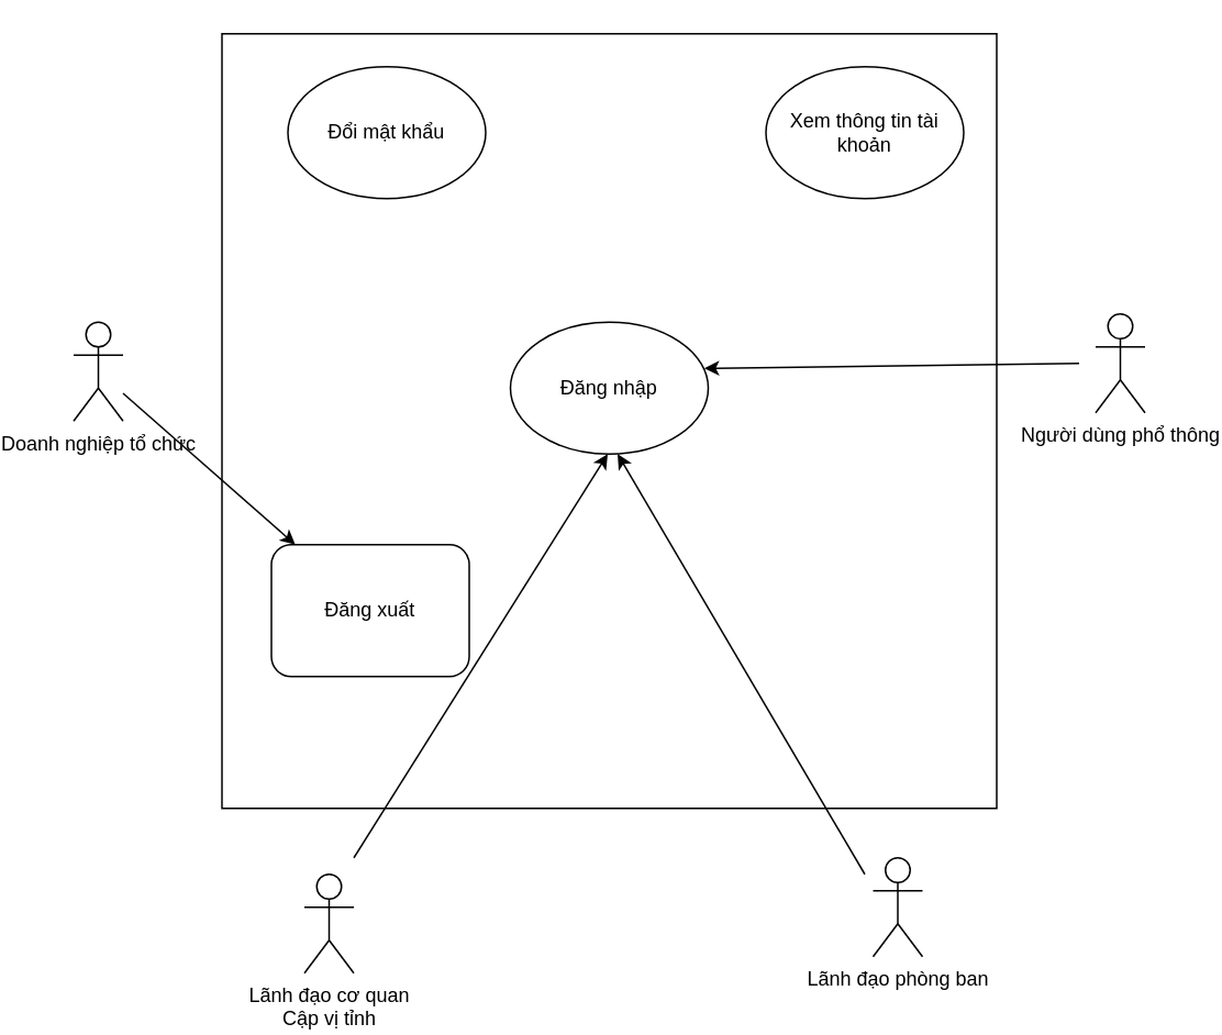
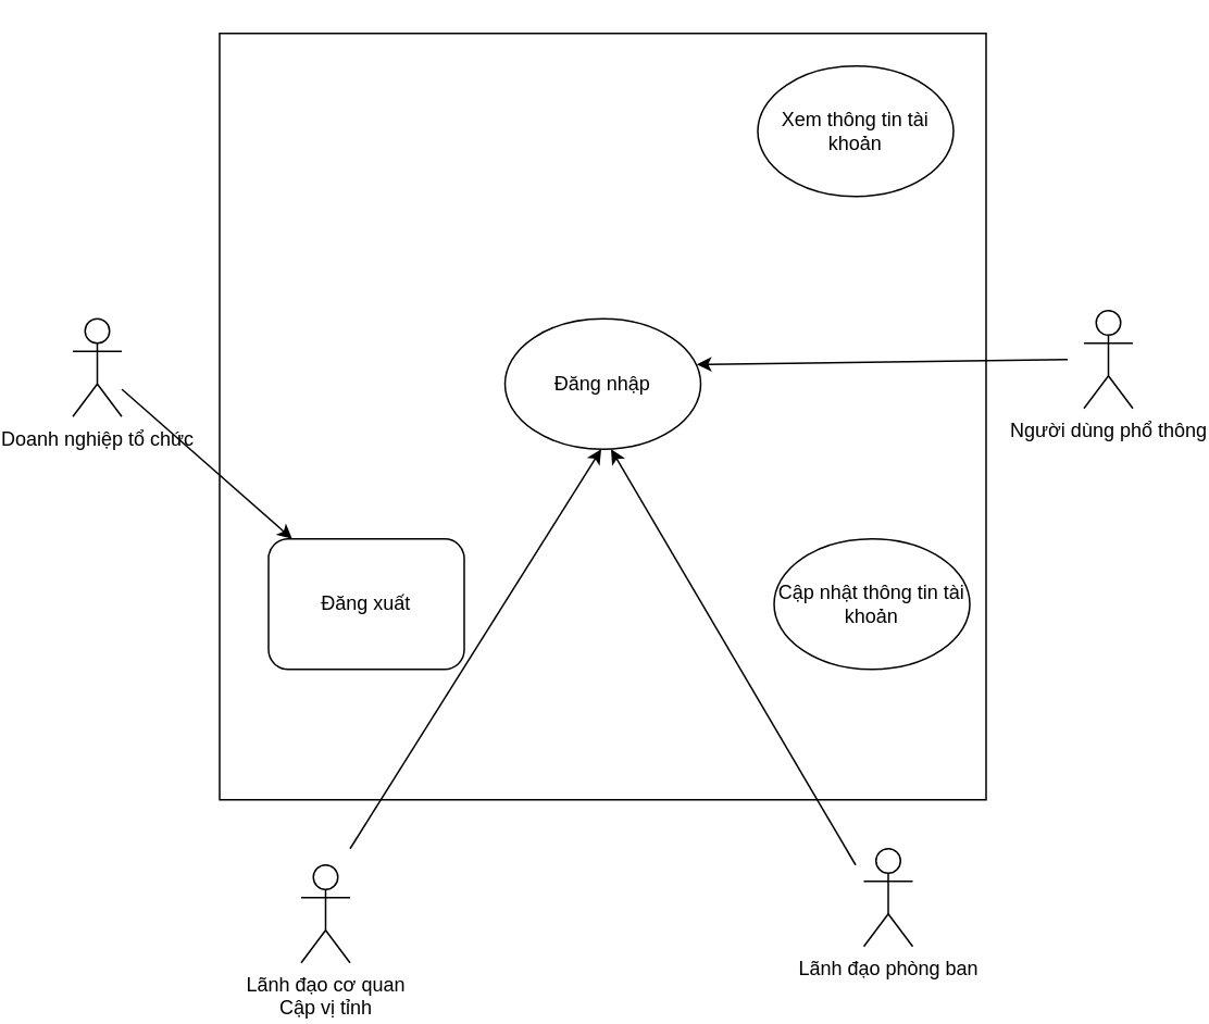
  <mxCell id="0" />
  <mxCell id="1" parent="0" />
  <mxCell id="2" value="" style="whiteSpace=wrap;html=1;aspect=fixed;fontFamily=Helvetica;align=center;" vertex="1" parent="1"><mxGeometry x="110" y="20" width="470" height="470" as="geometry" /></mxCell>
  <mxCell id="3" value="Đăng nhập" style="ellipse;whiteSpace=wrap;html=1;" vertex="1" parent="1"><mxGeometry x="285" y="195" width="120" height="80" as="geometry" /></mxCell>
+ <mxCell id="4" value="Cập nhật thông tin tài khoản" style="ellipse;whiteSpace=wrap;html=1;" vertex="1" parent="1"><mxGeometry x="450" y="330" width="120" height="80" as="geometry" /></mxCell>
  <mxCell id="5" value="Đăng xuất" style="whiteSpace=wrap;html=1;rounded=1;" vertex="1" parent="1"><mxGeometry x="140" y="330" width="120" height="80" as="geometry" /></mxCell>
- <mxCell id="6" value="Đổi mật khẩu" style="ellipse;whiteSpace=wrap;html=1;" vertex="1" parent="1"><mxGeometry x="150" y="40" width="120" height="80" as="geometry" /></mxCell>
  <mxCell id="7" value="Xem thông tin tài khoản" style="ellipse;whiteSpace=wrap;html=1;" vertex="1" parent="1"><mxGeometry x="440" y="40" width="120" height="80" as="geometry" /></mxCell>
  <mxCell id="8" value="Người dùng phổ thông" style="shape=umlActor;verticalLabelPosition=bottom;verticalAlign=top;html=1;outlineConnect=0;" vertex="1" parent="1"><mxGeometry x="640" y="190" width="30" height="60" as="geometry" /></mxCell>
  <mxCell id="9" value="Doanh nghiệp tổ chức" style="shape=umlActor;verticalLabelPosition=bottom;verticalAlign=top;html=1;outlineConnect=0;labelBorderColor=none;align=center;fontFamily=Helvetica;" vertex="1" parent="1"><mxGeometry x="20" y="195" width="30" height="60" as="geometry" /></mxCell>
  <mxCell id="10" value="Lãnh đạo cơ quan&lt;br&gt;Cập vị tỉnh" style="shape=umlActor;verticalLabelPosition=bottom;verticalAlign=top;html=1;outlineConnect=0;" vertex="1" parent="1"><mxGeometry x="160" y="530" width="30" height="60" as="geometry" /></mxCell>
  <mxCell id="11" value="Lãnh đạo phòng ban" style="shape=umlActor;verticalLabelPosition=bottom;verticalAlign=top;html=1;outlineConnect=0;" vertex="1" parent="1"><mxGeometry x="505" y="520" width="30" height="60" as="geometry" /></mxCell>
  <mxCell id="12" value="" style="endArrow=classic;html=1;fontFamily=Helvetica;" edge="1" parent="1"><mxGeometry width="50" height="50" relative="1" as="geometry"><mxPoint x="500" y="530" as="sourcePoint" /><mxPoint x="350.003" y="275" as="targetPoint" /></mxGeometry></mxCell>
  <mxCell id="13" value="" style="endArrow=classic;html=1;fontFamily=Helvetica;" edge="1" parent="1"><mxGeometry width="50" height="50" relative="1" as="geometry"><mxPoint x="190" y="520" as="sourcePoint" /><mxPoint x="344" y="275" as="targetPoint" /></mxGeometry></mxCell>
  <mxCell id="14" value="" style="endArrow=classic;html=1;fontFamily=Helvetica;" edge="1" parent="1" source="9" target="5"><mxGeometry width="50" height="50" relative="1" as="geometry"><mxPoint x="110" y="220" as="sourcePoint" /><mxPoint x="500" y="380" as="targetPoint" /></mxGeometry></mxCell>
  <mxCell id="15" value="" style="endArrow=classic;html=1;fontFamily=Helvetica;entryX=0.98;entryY=0.35;entryDx=0;entryDy=0;entryPerimeter=0;" edge="1" parent="1" target="3"><mxGeometry width="50" height="50" relative="1" as="geometry"><mxPoint x="630" y="220" as="sourcePoint" /><mxPoint x="535" y="225" as="targetPoint" /><Array as="points" /></mxGeometry></mxCell>
